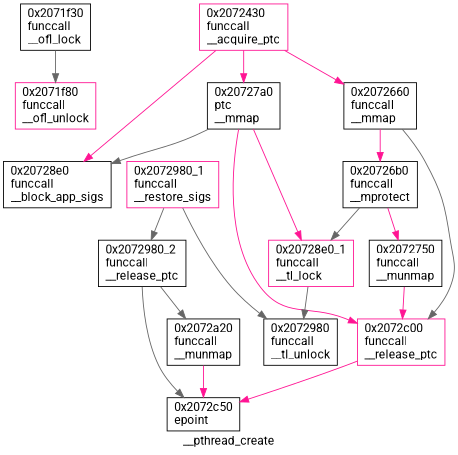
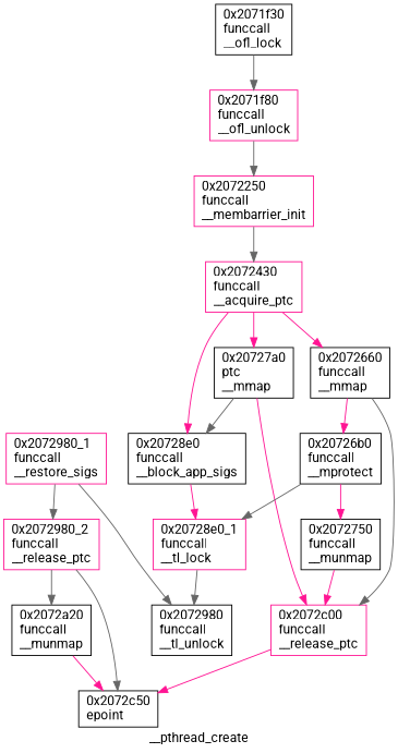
  digraph {
    fontname=Roboto
    label=__pthread_create
    node [color=black fontname=Roboto shape=record]
    edge [color=gray40 fontname=Roboto]
    n1 [label="{0x2071f30\lfunccall\l__ofl_lock\l}"]
    n2 [color=deeppink label="{0x2071f80\lfunccall\l__ofl_unlock\l}"]
    n3 [color=deeppink label="{0x2072430\lfunccall\l__acquire_ptc\l}"]
    n4 [label="{0x2072660\lfunccall\l__mmap\l}"]
    n5 [label="{0x20727a0\lptc\l__mmap\l}"]
    n6 [label="{0x20728e0\lfunccall\l__block_app_sigs\l}"]
    n7 [label="{0x2072c50\lepoint\l}"]
+   n8 [color=deeppink label="{0x2072250\lfunccall\l__membarrier_init\l}"]
    n9 [label="{0x20726b0\lfunccall\l__mprotect\l}"]
    n10 [color=deeppink label="{0x2072c00\lfunccall\l__release_ptc\l}"]
    n11 [color=deeppink label="{0x20728e0_1\lfunccall\l__tl_lock\l}"]
    n12 [label="{0x2072750\lfunccall\l__munmap\l}"]
    n13 [label="{0x2072980\lfunccall\l__tl_unlock\l}"]
    n14 [color=deeppink label="{0x2072980_1\lfunccall\l__restore_sigs\l}"]
-   n15 [label="{0x2072980_2\lfunccall\l__release_ptc\l}"]
+   n15 [color=deeppink label="{0x2072980_2\lfunccall\l__release_ptc\l}"]
    n16 [label="{0x2072a20\lfunccall\l__munmap\l}"]
    n1 -> n2
+   n2 -> n8
    n3 -> n4 [color=deeppink tailport=s1]
    n3 -> n5 [color=deeppink tailport=s0]
    n3 -> n6 [color=deeppink tailport=s2]
    n4 -> n9 [color=deeppink tailport=s1]
    n4 -> n10 [tailport=s0]
    n5 -> n6 [tailport=s0]
    n5 -> n10 [color=deeppink tailport=s1]
-   n5 -> n11 [color=deeppink]
+   n6 -> n11 [color=deeppink]
+   n8 -> n3
    n9 -> n11 [tailport=s0]
    n9 -> n12 [color=deeppink tailport=s1]
    n10 -> n7 [color=deeppink]
    n11 -> n13
    n12 -> n10 [color=deeppink]
    n14 -> n13
    n14 -> n15
    n15 -> n7 [tailport=s0]
    n15 -> n16 [tailport=s1]
    n16 -> n7 [color=deeppink]
  }
